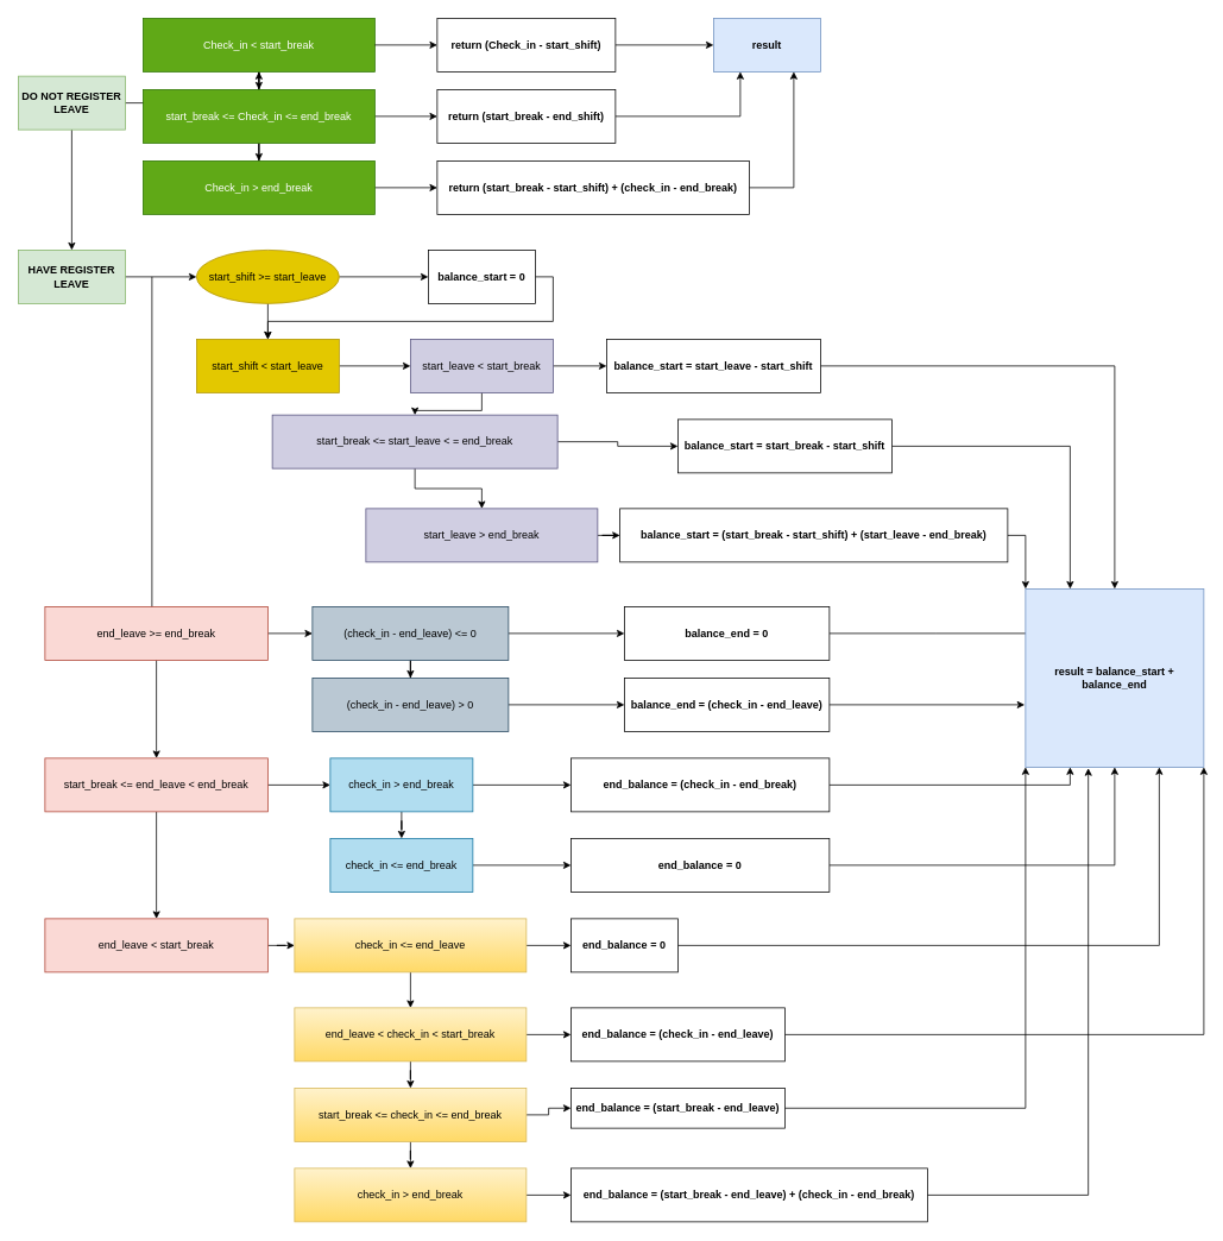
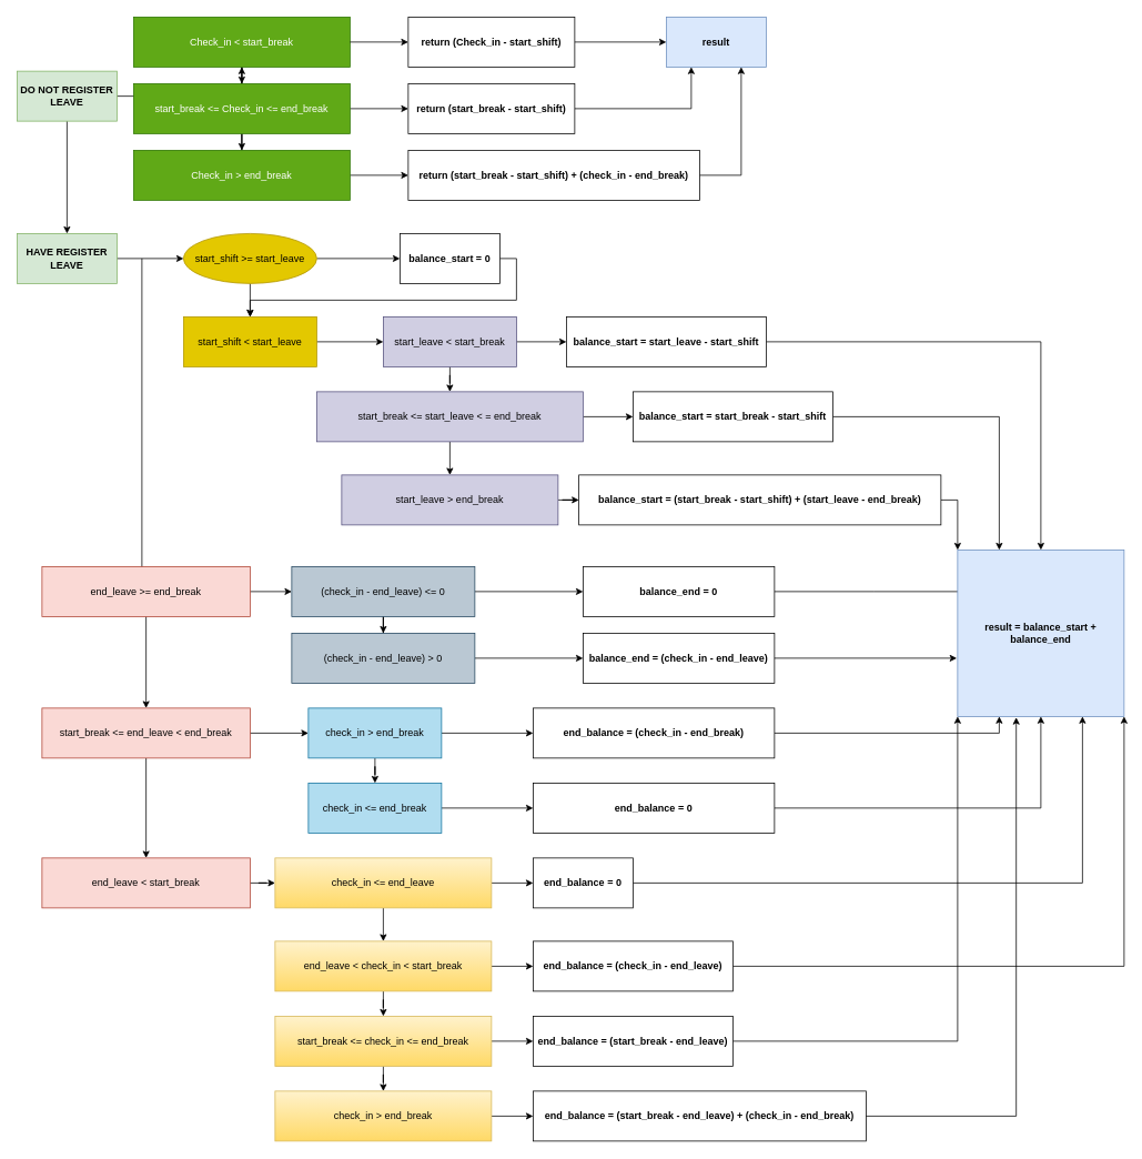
  <mxCell id="0" />
  <mxCell id="1" parent="0" />
  <mxCell id="2" value="" style="edgeStyle=orthogonalEdgeStyle;rounded=0;orthogonalLoop=1;jettySize=auto;html=1;" parent="1" source="3" target="12" edge="1"><mxGeometry relative="1" as="geometry" /></mxCell>
  <mxCell id="3" value="Check_in &amp;lt; start_break" style="whiteSpace=wrap;html=1;rounded=0;fontStyle=0;fillColor=#60a917;fontColor=#ffffff;strokeColor=#2D7600;" parent="1" vertex="1"><mxGeometry x="160" y="20" width="260" height="60" as="geometry" /></mxCell>
  <mxCell id="4" value="" style="edgeStyle=orthogonalEdgeStyle;rounded=0;orthogonalLoop=1;jettySize=auto;html=1;" parent="1" source="6" target="3" edge="1"><mxGeometry relative="1" as="geometry" /></mxCell>
  <mxCell id="5" value="" style="edgeStyle=orthogonalEdgeStyle;rounded=0;orthogonalLoop=1;jettySize=auto;html=1;" parent="1" source="6" target="20" edge="1"><mxGeometry relative="1" as="geometry" /></mxCell>
  <mxCell id="6" value="DO NOT REGISTER LEAVE" style="rounded=0;whiteSpace=wrap;html=1;fontStyle=1;fillColor=#d5e8d4;strokeColor=#82b366;" parent="1" vertex="1"><mxGeometry x="20" y="85" width="120" height="60" as="geometry" /></mxCell>
  <mxCell id="7" value="" style="edgeStyle=orthogonalEdgeStyle;rounded=0;orthogonalLoop=1;jettySize=auto;html=1;" parent="1" source="3" target="9" edge="1"><mxGeometry relative="1" as="geometry" /></mxCell>
  <mxCell id="8" value="" style="edgeStyle=orthogonalEdgeStyle;rounded=0;orthogonalLoop=1;jettySize=auto;html=1;" parent="1" source="9" target="86" edge="1"><mxGeometry relative="1" as="geometry" /></mxCell>
  <mxCell id="9" value="return (Check_in - start_shift)" style="whiteSpace=wrap;html=1;rounded=0;fontStyle=1;" parent="1" vertex="1"><mxGeometry x="490" y="20" width="200" height="60" as="geometry" /></mxCell>
  <mxCell id="10" value="" style="edgeStyle=orthogonalEdgeStyle;rounded=0;orthogonalLoop=1;jettySize=auto;html=1;" parent="1" source="12" target="14" edge="1"><mxGeometry relative="1" as="geometry" /></mxCell>
  <mxCell id="11" value="" style="edgeStyle=orthogonalEdgeStyle;rounded=0;orthogonalLoop=1;jettySize=auto;html=1;" parent="1" source="12" target="16" edge="1"><mxGeometry relative="1" as="geometry" /></mxCell>
  <mxCell id="12" value="start_break &amp;lt;= Check_in &amp;lt;= end_break" style="whiteSpace=wrap;html=1;rounded=0;fontStyle=0;fillColor=#60a917;fontColor=#ffffff;strokeColor=#2D7600;" parent="1" vertex="1"><mxGeometry x="160" y="100" width="260" height="60" as="geometry" /></mxCell>
  <mxCell id="13" style="edgeStyle=orthogonalEdgeStyle;rounded=0;orthogonalLoop=1;jettySize=auto;html=1;exitX=1;exitY=0.5;exitDx=0;exitDy=0;entryX=0.25;entryY=1;entryDx=0;entryDy=0;" parent="1" source="14" target="86" edge="1"><mxGeometry relative="1" as="geometry"><mxPoint x="670" y="130" as="sourcePoint" /><mxPoint x="810" y="80" as="targetPoint" /></mxGeometry></mxCell>
- <mxCell id="14" value="return (start_break - end_shift)" style="whiteSpace=wrap;html=1;rounded=0;fontStyle=1;" parent="1" vertex="1"><mxGeometry x="490" y="100" width="200" height="60" as="geometry" /></mxCell>
+ <mxCell id="14" value="return (start_break - start_shift)" style="whiteSpace=wrap;html=1;rounded=0;fontStyle=1;" parent="1" vertex="1"><mxGeometry x="490" y="100" width="200" height="60" as="geometry" /></mxCell>
  <mxCell id="15" value="" style="edgeStyle=orthogonalEdgeStyle;rounded=0;orthogonalLoop=1;jettySize=auto;html=1;" parent="1" source="16" target="18" edge="1"><mxGeometry relative="1" as="geometry" /></mxCell>
  <mxCell id="16" value="Check_in &amp;gt; end_break" style="whiteSpace=wrap;html=1;rounded=0;fontStyle=0;fillColor=#60a917;fontColor=#ffffff;strokeColor=#2D7600;" parent="1" vertex="1"><mxGeometry x="160" y="180" width="260" height="60" as="geometry" /></mxCell>
  <mxCell id="17" style="edgeStyle=orthogonalEdgeStyle;rounded=0;orthogonalLoop=1;jettySize=auto;html=1;exitX=1;exitY=0.5;exitDx=0;exitDy=0;entryX=0.75;entryY=1;entryDx=0;entryDy=0;" parent="1" source="18" target="86" edge="1"><mxGeometry relative="1" as="geometry" /></mxCell>
  <mxCell id="18" value="return (start_break - start_shift) + (check_in - end_break)" style="whiteSpace=wrap;html=1;rounded=0;fontStyle=1;" parent="1" vertex="1"><mxGeometry x="490" y="180" width="350" height="60" as="geometry" /></mxCell>
  <mxCell id="19" value="" style="edgeStyle=orthogonalEdgeStyle;rounded=0;orthogonalLoop=1;jettySize=auto;html=1;" parent="1" source="20" target="23" edge="1"><mxGeometry relative="1" as="geometry" /></mxCell>
  <mxCell id="20" value="HAVE REGISTER LEAVE" style="whiteSpace=wrap;html=1;rounded=0;fontStyle=1;fillColor=#d5e8d4;strokeColor=#82b366;" parent="1" vertex="1"><mxGeometry x="20" y="280" width="120" height="60" as="geometry" /></mxCell>
  <mxCell id="21" value="" style="edgeStyle=orthogonalEdgeStyle;rounded=0;orthogonalLoop=1;jettySize=auto;html=1;" parent="1" source="23" target="25" edge="1"><mxGeometry relative="1" as="geometry" /></mxCell>
  <mxCell id="22" value="" style="edgeStyle=orthogonalEdgeStyle;rounded=0;orthogonalLoop=1;jettySize=auto;html=1;" parent="1" source="23" target="27" edge="1"><mxGeometry relative="1" as="geometry" /></mxCell>
  <mxCell id="23" value="start_shift &amp;gt;= start_leave" style="ellipse;whiteSpace=wrap;html=1;fontStyle=0;fillColor=#e3c800;fontColor=#000000;strokeColor=#B09500;" parent="1" vertex="1"><mxGeometry x="220" y="280" width="160" height="60" as="geometry" /></mxCell>
  <mxCell id="24" style="edgeStyle=orthogonalEdgeStyle;rounded=0;orthogonalLoop=1;jettySize=auto;html=1;exitX=1;exitY=0.5;exitDx=0;exitDy=0;" parent="1" source="25" target="27" edge="1"><mxGeometry relative="1" as="geometry" /></mxCell>
  <mxCell id="25" value="balance_start = 0" style="whiteSpace=wrap;html=1;rounded=0;fontStyle=1;" parent="1" vertex="1"><mxGeometry x="480" y="280" width="120" height="60" as="geometry" /></mxCell>
  <mxCell id="26" value="" style="edgeStyle=orthogonalEdgeStyle;rounded=0;orthogonalLoop=1;jettySize=auto;html=1;" parent="1" source="27" target="30" edge="1"><mxGeometry relative="1" as="geometry" /></mxCell>
  <mxCell id="27" value="start_shift &amp;lt; start_leave" style="whiteSpace=wrap;html=1;rounded=0;fontStyle=0;fillColor=#e3c800;fontColor=#000000;strokeColor=#B09500;" parent="1" vertex="1"><mxGeometry x="220" y="380" width="160" height="60" as="geometry" /></mxCell>
  <mxCell id="28" value="" style="edgeStyle=orthogonalEdgeStyle;rounded=0;orthogonalLoop=1;jettySize=auto;html=1;" parent="1" source="30" target="32" edge="1"><mxGeometry relative="1" as="geometry" /></mxCell>
  <mxCell id="29" value="" style="edgeStyle=orthogonalEdgeStyle;rounded=0;orthogonalLoop=1;jettySize=auto;html=1;" parent="1" source="30" target="35" edge="1"><mxGeometry relative="1" as="geometry" /></mxCell>
  <mxCell id="30" value="start_leave &amp;lt; start_break" style="whiteSpace=wrap;html=1;rounded=0;fontStyle=0;fillColor=#d0cee2;strokeColor=#56517e;" parent="1" vertex="1"><mxGeometry x="460" y="380" width="160" height="60" as="geometry" /></mxCell>
  <mxCell id="31" style="edgeStyle=orthogonalEdgeStyle;rounded=0;orthogonalLoop=1;jettySize=auto;html=1;exitX=1;exitY=0.5;exitDx=0;exitDy=0;" parent="1" source="32" target="87" edge="1"><mxGeometry relative="1" as="geometry" /></mxCell>
  <mxCell id="32" value="balance_start = start_leave - start_shift" style="whiteSpace=wrap;html=1;rounded=0;fontStyle=1;" parent="1" vertex="1"><mxGeometry x="680" y="380" width="240" height="60" as="geometry" /></mxCell>
  <mxCell id="33" value="" style="edgeStyle=orthogonalEdgeStyle;rounded=0;orthogonalLoop=1;jettySize=auto;html=1;" parent="1" source="35" target="37" edge="1"><mxGeometry relative="1" as="geometry" /></mxCell>
  <mxCell id="34" value="" style="edgeStyle=orthogonalEdgeStyle;rounded=0;orthogonalLoop=1;jettySize=auto;html=1;" parent="1" source="35" target="39" edge="1"><mxGeometry relative="1" as="geometry" /></mxCell>
- <mxCell id="35" value="start_break &amp;lt;= start_leave &amp;lt; = end_break" style="whiteSpace=wrap;html=1;rounded=0;fontStyle=0;fillColor=#d0cee2;strokeColor=#56517e;" parent="1" vertex="1"><mxGeometry x="305" y="465" width="320" height="60" as="geometry" /></mxCell>
+ <mxCell id="35" value="start_break &amp;lt;= start_leave &amp;lt; = end_break" style="whiteSpace=wrap;html=1;rounded=0;fontStyle=0;fillColor=#d0cee2;strokeColor=#56517e;" parent="1" vertex="1"><mxGeometry x="380" y="470" width="320" height="60" as="geometry" /></mxCell>
  <mxCell id="36" style="edgeStyle=orthogonalEdgeStyle;rounded=0;orthogonalLoop=1;jettySize=auto;html=1;exitX=1;exitY=0.5;exitDx=0;exitDy=0;entryX=0.25;entryY=0;entryDx=0;entryDy=0;" parent="1" source="37" target="87" edge="1"><mxGeometry relative="1" as="geometry" /></mxCell>
  <mxCell id="37" value="balance_start = start_break - start_shift" style="whiteSpace=wrap;html=1;rounded=0;fontStyle=1;" parent="1" vertex="1"><mxGeometry x="760" y="470" width="240" height="60" as="geometry" /></mxCell>
  <mxCell id="38" value="" style="edgeStyle=orthogonalEdgeStyle;rounded=0;orthogonalLoop=1;jettySize=auto;html=1;" parent="1" source="39" target="41" edge="1"><mxGeometry relative="1" as="geometry" /></mxCell>
  <mxCell id="39" value="&lt;span style=&quot;font-weight: normal;&quot;&gt;start_leave &amp;gt; end_break&lt;/span&gt;" style="whiteSpace=wrap;html=1;rounded=0;fontStyle=1;fillColor=#d0cee2;strokeColor=#56517e;" parent="1" vertex="1"><mxGeometry x="410" y="570" width="260" height="60" as="geometry" /></mxCell>
  <mxCell id="40" style="edgeStyle=orthogonalEdgeStyle;rounded=0;orthogonalLoop=1;jettySize=auto;html=1;exitX=1;exitY=0.5;exitDx=0;exitDy=0;entryX=0;entryY=0;entryDx=0;entryDy=0;" parent="1" source="41" target="87" edge="1"><mxGeometry relative="1" as="geometry" /></mxCell>
  <mxCell id="41" value="balance_start = (start_break - start_shift) + (start_leave - end_break)" style="whiteSpace=wrap;html=1;rounded=0;fontStyle=1;" parent="1" vertex="1"><mxGeometry x="695" y="570" width="435" height="60" as="geometry" /></mxCell>
  <mxCell id="42" value="" style="endArrow=classic;html=1;rounded=0;" parent="1" edge="1"><mxGeometry width="50" height="50" relative="1" as="geometry"><mxPoint x="170" y="310" as="sourcePoint" /><mxPoint x="170" y="690" as="targetPoint" /></mxGeometry></mxCell>
  <mxCell id="43" value="" style="edgeStyle=orthogonalEdgeStyle;rounded=0;orthogonalLoop=1;jettySize=auto;html=1;" parent="1" source="45" target="48" edge="1"><mxGeometry relative="1" as="geometry" /></mxCell>
  <mxCell id="44" value="" style="edgeStyle=orthogonalEdgeStyle;rounded=0;orthogonalLoop=1;jettySize=auto;html=1;" parent="1" source="45" target="51" edge="1"><mxGeometry relative="1" as="geometry" /></mxCell>
  <mxCell id="45" value="end_leave &amp;gt;= end_break" style="whiteSpace=wrap;html=1;rounded=0;fontStyle=0;fillColor=#fad9d5;strokeColor=#ae4132;" parent="1" vertex="1"><mxGeometry x="50" y="680" width="250" height="60" as="geometry" /></mxCell>
  <mxCell id="46" value="" style="edgeStyle=orthogonalEdgeStyle;rounded=0;orthogonalLoop=1;jettySize=auto;html=1;" parent="1" source="48" target="62" edge="1"><mxGeometry relative="1" as="geometry" /></mxCell>
  <mxCell id="47" value="" style="edgeStyle=orthogonalEdgeStyle;rounded=0;orthogonalLoop=1;jettySize=auto;html=1;" parent="1" source="48" target="64" edge="1"><mxGeometry relative="1" as="geometry" /></mxCell>
  <mxCell id="48" value="(check_in - end_leave) &amp;lt;= 0" style="whiteSpace=wrap;html=1;rounded=0;fontStyle=0;fillColor=#bac8d3;strokeColor=#23445d;" parent="1" vertex="1"><mxGeometry x="350" y="680" width="220" height="60" as="geometry" /></mxCell>
  <mxCell id="49" value="" style="edgeStyle=orthogonalEdgeStyle;rounded=0;orthogonalLoop=1;jettySize=auto;html=1;" parent="1" source="51" target="58" edge="1"><mxGeometry relative="1" as="geometry" /></mxCell>
  <mxCell id="50" value="" style="edgeStyle=orthogonalEdgeStyle;rounded=0;orthogonalLoop=1;jettySize=auto;html=1;" parent="1" source="51" target="67" edge="1"><mxGeometry relative="1" as="geometry" /></mxCell>
  <mxCell id="51" value="start_break &amp;lt;= end_leave &amp;lt; end_break" style="whiteSpace=wrap;html=1;rounded=0;fontStyle=0;fillColor=#fad9d5;strokeColor=#ae4132;" parent="1" vertex="1"><mxGeometry x="50" y="850" width="250" height="60" as="geometry" /></mxCell>
  <mxCell id="52" value="" style="edgeStyle=orthogonalEdgeStyle;rounded=0;orthogonalLoop=1;jettySize=auto;html=1;" parent="1" source="53" target="55" edge="1"><mxGeometry relative="1" as="geometry" /></mxCell>
  <mxCell id="53" value="check_in &amp;lt;= end_break" style="whiteSpace=wrap;html=1;rounded=0;fontStyle=0;fillColor=#b1ddf0;strokeColor=#10739e;" parent="1" vertex="1"><mxGeometry x="370" y="940" width="160" height="60" as="geometry" /></mxCell>
  <mxCell id="54" style="edgeStyle=orthogonalEdgeStyle;rounded=0;orthogonalLoop=1;jettySize=auto;html=1;exitX=1;exitY=0.5;exitDx=0;exitDy=0;entryX=0.5;entryY=1;entryDx=0;entryDy=0;" parent="1" source="55" target="87" edge="1"><mxGeometry relative="1" as="geometry" /></mxCell>
  <mxCell id="55" value="end_balance = 0" style="whiteSpace=wrap;html=1;rounded=0;fontStyle=1;" parent="1" vertex="1"><mxGeometry x="640" y="940" width="290" height="60" as="geometry" /></mxCell>
  <mxCell id="56" value="" style="edgeStyle=orthogonalEdgeStyle;rounded=0;orthogonalLoop=1;jettySize=auto;html=1;" parent="1" source="58" target="60" edge="1"><mxGeometry relative="1" as="geometry" /></mxCell>
  <mxCell id="57" value="" style="edgeStyle=orthogonalEdgeStyle;rounded=0;orthogonalLoop=1;jettySize=auto;html=1;" parent="1" source="58" target="53" edge="1"><mxGeometry relative="1" as="geometry" /></mxCell>
  <mxCell id="58" value="check_in &amp;gt; end_break" style="whiteSpace=wrap;html=1;rounded=0;fontStyle=0;fillColor=#b1ddf0;strokeColor=#10739e;" parent="1" vertex="1"><mxGeometry x="370" y="850" width="160" height="60" as="geometry" /></mxCell>
  <mxCell id="59" style="edgeStyle=orthogonalEdgeStyle;rounded=0;orthogonalLoop=1;jettySize=auto;html=1;exitX=1;exitY=0.5;exitDx=0;exitDy=0;entryX=0.25;entryY=1;entryDx=0;entryDy=0;" parent="1" source="60" target="87" edge="1"><mxGeometry relative="1" as="geometry" /></mxCell>
  <mxCell id="60" value="end_balance = (check_in - end_break)" style="whiteSpace=wrap;html=1;rounded=0;fontStyle=1;" parent="1" vertex="1"><mxGeometry x="640" y="850" width="290" height="60" as="geometry" /></mxCell>
  <mxCell id="61" value="" style="edgeStyle=orthogonalEdgeStyle;rounded=0;orthogonalLoop=1;jettySize=auto;html=1;" parent="1" source="62" target="65" edge="1"><mxGeometry relative="1" as="geometry" /></mxCell>
  <mxCell id="62" value="(check_in - end_leave) &amp;gt; 0" style="whiteSpace=wrap;html=1;rounded=0;fontStyle=0;fillColor=#bac8d3;strokeColor=#23445d;" parent="1" vertex="1"><mxGeometry x="350" y="760" width="220" height="60" as="geometry" /></mxCell>
  <mxCell id="63" style="edgeStyle=orthogonalEdgeStyle;rounded=0;orthogonalLoop=1;jettySize=auto;html=1;exitX=1;exitY=0.5;exitDx=0;exitDy=0;" parent="1" source="64" edge="1"><mxGeometry relative="1" as="geometry"><mxPoint x="1170" y="710" as="targetPoint" /></mxGeometry></mxCell>
  <mxCell id="64" value="balance_end = 0" style="whiteSpace=wrap;html=1;rounded=0;fontStyle=1;" parent="1" vertex="1"><mxGeometry x="700" y="680" width="230" height="60" as="geometry" /></mxCell>
  <mxCell id="65" value="balance_end = (check_in - end_leave)" style="whiteSpace=wrap;html=1;rounded=0;fontStyle=1;" parent="1" vertex="1"><mxGeometry x="700" y="760" width="230" height="60" as="geometry" /></mxCell>
  <mxCell id="66" value="" style="edgeStyle=orthogonalEdgeStyle;rounded=0;orthogonalLoop=1;jettySize=auto;html=1;" parent="1" source="67" target="70" edge="1"><mxGeometry relative="1" as="geometry" /></mxCell>
  <mxCell id="67" value="end_leave &amp;lt; start_break" style="whiteSpace=wrap;html=1;rounded=0;fontStyle=0;fillColor=#fad9d5;strokeColor=#ae4132;" parent="1" vertex="1"><mxGeometry x="50" y="1030" width="250" height="60" as="geometry" /></mxCell>
  <mxCell id="68" value="" style="edgeStyle=orthogonalEdgeStyle;rounded=0;orthogonalLoop=1;jettySize=auto;html=1;" parent="1" source="70" target="72" edge="1"><mxGeometry relative="1" as="geometry" /></mxCell>
  <mxCell id="69" value="" style="edgeStyle=orthogonalEdgeStyle;rounded=0;orthogonalLoop=1;jettySize=auto;html=1;" parent="1" source="70" target="75" edge="1"><mxGeometry relative="1" as="geometry" /></mxCell>
  <mxCell id="70" value="check_in &amp;lt;= end_leave" style="whiteSpace=wrap;html=1;rounded=0;fontStyle=0;fillColor=#fff2cc;gradientColor=#ffd966;strokeColor=#d6b656;" parent="1" vertex="1"><mxGeometry x="330" y="1030" width="260" height="60" as="geometry" /></mxCell>
  <mxCell id="71" style="edgeStyle=orthogonalEdgeStyle;rounded=0;orthogonalLoop=1;jettySize=auto;html=1;exitX=1;exitY=0.5;exitDx=0;exitDy=0;entryX=0.75;entryY=1;entryDx=0;entryDy=0;" parent="1" source="72" target="87" edge="1"><mxGeometry relative="1" as="geometry" /></mxCell>
  <mxCell id="72" value="end_balance = 0" style="whiteSpace=wrap;html=1;rounded=0;fontStyle=1;" parent="1" vertex="1"><mxGeometry x="640" y="1030" width="120" height="60" as="geometry" /></mxCell>
  <mxCell id="73" value="" style="edgeStyle=orthogonalEdgeStyle;rounded=0;orthogonalLoop=1;jettySize=auto;html=1;" parent="1" source="75" target="77" edge="1"><mxGeometry relative="1" as="geometry" /></mxCell>
  <mxCell id="74" value="" style="edgeStyle=orthogonalEdgeStyle;rounded=0;orthogonalLoop=1;jettySize=auto;html=1;" parent="1" source="75" target="80" edge="1"><mxGeometry relative="1" as="geometry" /></mxCell>
  <mxCell id="75" value="end_leave &amp;lt; check_in &amp;lt; start_break" style="whiteSpace=wrap;html=1;rounded=0;fontStyle=0;fillColor=#fff2cc;gradientColor=#ffd966;strokeColor=#d6b656;" parent="1" vertex="1"><mxGeometry x="330" y="1130" width="260" height="60" as="geometry" /></mxCell>
  <mxCell id="76" style="edgeStyle=orthogonalEdgeStyle;rounded=0;orthogonalLoop=1;jettySize=auto;html=1;exitX=1;exitY=0.5;exitDx=0;exitDy=0;entryX=1;entryY=1;entryDx=0;entryDy=0;" parent="1" source="77" target="87" edge="1"><mxGeometry relative="1" as="geometry" /></mxCell>
  <mxCell id="77" value="end_balance = (check_in - end_leave)" style="whiteSpace=wrap;html=1;rounded=0;fontStyle=1;" parent="1" vertex="1"><mxGeometry x="640" y="1130" width="240" height="60" as="geometry" /></mxCell>
  <mxCell id="78" value="" style="edgeStyle=orthogonalEdgeStyle;rounded=0;orthogonalLoop=1;jettySize=auto;html=1;" parent="1" source="80" target="82" edge="1"><mxGeometry relative="1" as="geometry" /></mxCell>
  <mxCell id="79" value="" style="edgeStyle=orthogonalEdgeStyle;rounded=0;orthogonalLoop=1;jettySize=auto;html=1;" parent="1" source="80" target="84" edge="1"><mxGeometry relative="1" as="geometry" /></mxCell>
  <mxCell id="80" value="start_break &amp;lt;= check_in &amp;lt;= end_break" style="whiteSpace=wrap;html=1;rounded=0;fontStyle=0;fillColor=#fff2cc;gradientColor=#ffd966;strokeColor=#d6b656;" parent="1" vertex="1"><mxGeometry x="330" y="1220" width="260" height="60" as="geometry" /></mxCell>
  <mxCell id="81" style="edgeStyle=orthogonalEdgeStyle;rounded=0;orthogonalLoop=1;jettySize=auto;html=1;exitX=1;exitY=0.5;exitDx=0;exitDy=0;entryX=0;entryY=1;entryDx=0;entryDy=0;" parent="1" source="82" target="87" edge="1"><mxGeometry relative="1" as="geometry" /></mxCell>
- <mxCell id="82" value="end_balance = (start_break - end_leave)" style="whiteSpace=wrap;html=1;rounded=0;fontStyle=1;" parent="1" vertex="1"><mxGeometry x="640" y="1220" width="240" height="45" as="geometry" /></mxCell>
+ <mxCell id="82" value="end_balance = (start_break - end_leave)" style="whiteSpace=wrap;html=1;rounded=0;fontStyle=1;" parent="1" vertex="1"><mxGeometry x="640" y="1220" width="240" height="60" as="geometry" /></mxCell>
  <mxCell id="83" value="" style="edgeStyle=orthogonalEdgeStyle;rounded=0;orthogonalLoop=1;jettySize=auto;html=1;" parent="1" source="84" target="85" edge="1"><mxGeometry relative="1" as="geometry" /></mxCell>
  <mxCell id="84" value="check_in &amp;gt; end_break" style="whiteSpace=wrap;html=1;rounded=0;fontStyle=0;fillColor=#fff2cc;gradientColor=#ffd966;strokeColor=#d6b656;" parent="1" vertex="1"><mxGeometry x="330" y="1310" width="260" height="60" as="geometry" /></mxCell>
  <mxCell id="85" value="end_balance = (start_break - end_leave) + (check_in - end_break)" style="whiteSpace=wrap;html=1;rounded=0;fontStyle=1;" parent="1" vertex="1"><mxGeometry x="640" y="1310" width="400" height="60" as="geometry" /></mxCell>
  <mxCell id="86" value="result" style="whiteSpace=wrap;html=1;rounded=0;fontStyle=1;fillColor=#dae8fc;strokeColor=#6c8ebf;" parent="1" vertex="1"><mxGeometry x="800" y="20" width="120" height="60" as="geometry" /></mxCell>
  <mxCell id="87" value="result = balance_start + balance_end" style="whiteSpace=wrap;html=1;aspect=fixed;fontStyle=1;fillColor=#dae8fc;strokeColor=#6c8ebf;" parent="1" vertex="1"><mxGeometry x="1150" y="660" width="200" height="200" as="geometry" /></mxCell>
  <mxCell id="88" style="edgeStyle=orthogonalEdgeStyle;rounded=0;orthogonalLoop=1;jettySize=auto;html=1;exitX=1;exitY=0.5;exitDx=0;exitDy=0;entryX=0.352;entryY=1.006;entryDx=0;entryDy=0;entryPerimeter=0;" parent="1" source="85" target="87" edge="1"><mxGeometry relative="1" as="geometry" /></mxCell>
  <mxCell id="89" style="edgeStyle=orthogonalEdgeStyle;rounded=0;orthogonalLoop=1;jettySize=auto;html=1;exitX=1;exitY=0.5;exitDx=0;exitDy=0;entryX=-0.005;entryY=0.65;entryDx=0;entryDy=0;entryPerimeter=0;" parent="1" source="65" target="87" edge="1"><mxGeometry relative="1" as="geometry" /></mxCell>
